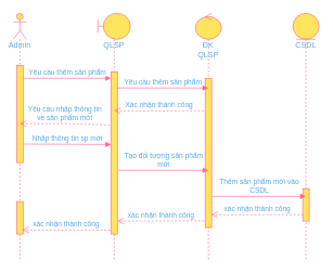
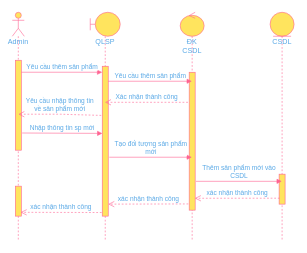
  <mxCell id="0" />
  <mxCell id="1" parent="0" />
  <mxCell id="2" value="Admin" style="shape=umlLifeline;participant=umlActor;perimeter=lifelinePerimeter;whiteSpace=wrap;html=1;container=1;collapsible=0;recursiveResize=0;verticalAlign=top;spacingTop=36;outlineConnect=0;fillColor=#FFE45E;strokeColor=#FF6392;fontColor=#5AA9E6;" vertex="1" parent="1"><mxGeometry x="20" y="20" width="20" height="380" as="geometry" /></mxCell>
  <mxCell id="3" value="" style="html=1;points=[];perimeter=orthogonalPerimeter;fillColor=#FFE45E;strokeColor=#FF6392;fontColor=#5AA9E6;" vertex="1" parent="2"><mxGeometry x="5" y="80" width="10" height="150" as="geometry" /></mxCell>
  <mxCell id="4" value="" style="html=1;points=[];perimeter=orthogonalPerimeter;fillColor=#FFE45E;strokeColor=#FF6392;fontColor=#5AA9E6;" vertex="1" parent="2"><mxGeometry x="5" y="290" width="10" height="50" as="geometry" /></mxCell>
  <mxCell id="5" value="QLSP" style="shape=umlLifeline;participant=umlBoundary;perimeter=lifelinePerimeter;whiteSpace=wrap;html=1;container=1;collapsible=0;recursiveResize=0;verticalAlign=top;spacingTop=36;outlineConnect=0;fillColor=#FFE45E;strokeColor=#FF6392;fontColor=#5AA9E6;" vertex="1" parent="1"><mxGeometry x="150" y="20" width="50" height="380" as="geometry" /></mxCell>
  <mxCell id="6" value="" style="html=1;points=[];perimeter=orthogonalPerimeter;fillColor=#FFE45E;strokeColor=#FF6392;fontColor=#5AA9E6;" vertex="1" parent="5"><mxGeometry x="20" y="90" width="10" height="250" as="geometry" /></mxCell>
- <mxCell id="7" value="ĐK&lt;br&gt;QLSP" style="shape=umlLifeline;participant=umlControl;perimeter=lifelinePerimeter;whiteSpace=wrap;html=1;container=1;collapsible=0;recursiveResize=0;verticalAlign=top;spacingTop=36;outlineConnect=0;size=40;fillColor=#FFE45E;strokeColor=#FF6392;fontColor=#5AA9E6;" vertex="1" parent="1"><mxGeometry x="300" y="20" width="40" height="380" as="geometry" /></mxCell>
+ <mxCell id="7" value="ĐK&lt;br&gt;CSDL" style="shape=umlLifeline;participant=umlControl;perimeter=lifelinePerimeter;whiteSpace=wrap;html=1;container=1;collapsible=0;recursiveResize=0;verticalAlign=top;spacingTop=36;outlineConnect=0;size=40;fillColor=#FFE45E;strokeColor=#FF6392;fontColor=#5AA9E6;" vertex="1" parent="1"><mxGeometry x="300" y="20" width="40" height="380" as="geometry" /></mxCell>
  <mxCell id="8" value="" style="html=1;points=[];perimeter=orthogonalPerimeter;fillColor=#FFE45E;strokeColor=#FF6392;fontColor=#5AA9E6;" vertex="1" parent="7"><mxGeometry x="15" y="100" width="10" height="230" as="geometry" /></mxCell>
  <mxCell id="9" value="CSDL" style="shape=umlLifeline;participant=umlEntity;perimeter=lifelinePerimeter;whiteSpace=wrap;html=1;container=1;collapsible=0;recursiveResize=0;verticalAlign=top;spacingTop=36;outlineConnect=0;fillColor=#FFE45E;strokeColor=#FF6392;fontColor=#5AA9E6;" vertex="1" parent="1"><mxGeometry x="450" y="20" width="40" height="380" as="geometry" /></mxCell>
  <mxCell id="10" value="" style="html=1;points=[];perimeter=orthogonalPerimeter;fillColor=#FFE45E;strokeColor=#FF6392;fontColor=#5AA9E6;" vertex="1" parent="9"><mxGeometry x="15" y="270" width="10" height="50" as="geometry" /></mxCell>
  <mxCell id="11" value="Yêu cầu thêm sản phẩm" style="html=1;verticalAlign=bottom;endArrow=block;rounded=0;entryX=0;entryY=0.04;entryDx=0;entryDy=0;entryPerimeter=0;strokeColor=#FF6392;fontColor=#5AA9E6;" edge="1" parent="1" source="3" target="6"><mxGeometry width="80" relative="1" as="geometry"><mxPoint x="40" y="120" as="sourcePoint" /><mxPoint x="350" y="170" as="targetPoint" /></mxGeometry></mxCell>
  <mxCell id="12" value="Yêu cầu thêm sản phẩm" style="html=1;verticalAlign=bottom;endArrow=block;rounded=0;exitX=0.98;exitY=0.1;exitDx=0;exitDy=0;exitPerimeter=0;strokeColor=#FF6392;fontColor=#5AA9E6;" edge="1" parent="1" source="6" target="7"><mxGeometry width="80" relative="1" as="geometry"><mxPoint x="270" y="170" as="sourcePoint" /><mxPoint x="350" y="170" as="targetPoint" /></mxGeometry></mxCell>
  <mxCell id="13" value="Xác nhận thành công" style="html=1;verticalAlign=bottom;endArrow=open;dashed=1;endSize=8;rounded=0;exitX=-0.208;exitY=0.218;exitDx=0;exitDy=0;exitPerimeter=0;strokeColor=#FF6392;fontColor=#5AA9E6;" edge="1" parent="1" source="8" target="5"><mxGeometry relative="1" as="geometry"><mxPoint x="310" y="172" as="sourcePoint" /><mxPoint x="270" y="170" as="targetPoint" /></mxGeometry></mxCell>
  <mxCell id="14" value="Yêu cầu nhập thông tin&lt;br&gt;về sản phẩm mới" style="html=1;verticalAlign=bottom;endArrow=open;dashed=1;endSize=8;rounded=0;exitX=-0.172;exitY=0.328;exitDx=0;exitDy=0;exitPerimeter=0;strokeColor=#FF6392;fontColor=#5AA9E6;" edge="1" parent="1" source="6"><mxGeometry relative="1" as="geometry"><mxPoint x="350" y="170" as="sourcePoint" /><mxPoint x="30" y="190" as="targetPoint" /><Array as="points"><mxPoint x="100" y="190" /></Array></mxGeometry></mxCell>
  <mxCell id="15" value="Nhập thông tin sp mới" style="html=1;verticalAlign=bottom;endArrow=block;rounded=0;entryX=0.02;entryY=0.448;entryDx=0;entryDy=0;entryPerimeter=0;exitX=1.144;exitY=0.809;exitDx=0;exitDy=0;exitPerimeter=0;strokeColor=#FF6392;fontColor=#5AA9E6;" edge="1" parent="1" source="3" target="6"><mxGeometry width="80" relative="1" as="geometry"><mxPoint x="40" y="222" as="sourcePoint" /><mxPoint x="350" y="160" as="targetPoint" /></mxGeometry></mxCell>
  <mxCell id="16" value="Tạo đối tượng sản phẩm&lt;br&gt;mới" style="html=1;verticalAlign=bottom;endArrow=block;rounded=0;exitX=1.172;exitY=0.607;exitDx=0;exitDy=0;exitPerimeter=0;strokeColor=#FF6392;fontColor=#5AA9E6;" edge="1" parent="1" source="6" target="7"><mxGeometry width="80" relative="1" as="geometry"><mxPoint x="270" y="160" as="sourcePoint" /><mxPoint x="350" y="160" as="targetPoint" /></mxGeometry></mxCell>
  <mxCell id="17" value="Thêm sản phẩm mới vào&lt;br&gt;CSDL" style="html=1;verticalAlign=bottom;endArrow=block;rounded=0;exitX=1.136;exitY=0.791;exitDx=0;exitDy=0;exitPerimeter=0;strokeColor=#FF6392;fontColor=#5AA9E6;" edge="1" parent="1" source="8" target="9"><mxGeometry width="80" relative="1" as="geometry"><mxPoint x="270" y="330" as="sourcePoint" /><mxPoint x="350" y="330" as="targetPoint" /></mxGeometry></mxCell>
  <mxCell id="18" value="xác nhận thành công" style="html=1;verticalAlign=bottom;endArrow=open;dashed=1;endSize=8;rounded=0;exitX=0.088;exitY=0.802;exitDx=0;exitDy=0;exitPerimeter=0;entryX=0.944;entryY=0.914;entryDx=0;entryDy=0;entryPerimeter=0;strokeColor=#FF6392;fontColor=#5AA9E6;" edge="1" parent="1" source="10" target="8"><mxGeometry relative="1" as="geometry"><mxPoint x="460" y="330" as="sourcePoint" /><mxPoint x="330" y="330" as="targetPoint" /></mxGeometry></mxCell>
  <mxCell id="19" value="xác nhận thành công" style="html=1;verticalAlign=bottom;endArrow=open;dashed=1;endSize=8;rounded=0;exitX=-0.144;exitY=0.955;exitDx=0;exitDy=0;exitPerimeter=0;strokeColor=#FF6392;fontColor=#5AA9E6;" edge="1" parent="1" source="8"><mxGeometry relative="1" as="geometry"><mxPoint x="350" y="320" as="sourcePoint" /><mxPoint x="180" y="340" as="targetPoint" /></mxGeometry></mxCell>
  <mxCell id="20" value="xác nhận thành công" style="html=1;verticalAlign=bottom;endArrow=open;dashed=1;endSize=8;rounded=0;entryX=0.694;entryY=0.878;entryDx=0;entryDy=0;entryPerimeter=0;strokeColor=#FF6392;fontColor=#5AA9E6;" edge="1" parent="1" target="2"><mxGeometry relative="1" as="geometry"><mxPoint x="169" y="354" as="sourcePoint" /><mxPoint x="270" y="320" as="targetPoint" /></mxGeometry></mxCell>
